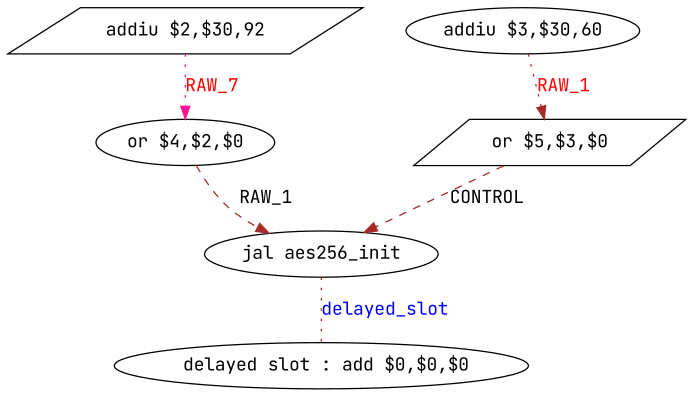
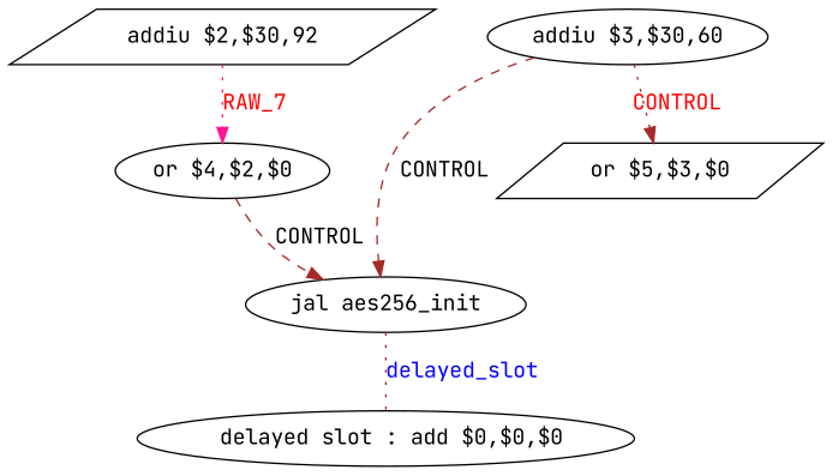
  digraph {
    fontname="JetBrains Mono"
    node [fontname="JetBrains Mono" shape=ellipse]
    edge [color=brown fontname="JetBrains Mono" style=dotted]
    n1 [label=" delayed slot : add $0,$0,$0"]
    n2 [label="jal aes256_init"]
    n3 [label="addiu $2,$30,92" shape=parallelogram]
    n4 [label="or $4,$2,$0"]
    n5 [label="addiu $3,$30,60"]
    n6 [label="or $5,$3,$0" shape=parallelogram]
    n2 -> n1 [dir=none fontcolor=blue label=delayed_slot]
    n3 -> n4 [color=deeppink fontcolor=red label=RAW_7]
-   n4 -> n2 [label=RAW_1 style=dashed]
-   n5 -> n6 [fontcolor=red label=RAW_1]
-   n6 -> n2 [label=CONTROL style=dashed]
+   n4 -> n2 [label=CONTROL style=dashed]
+   n5 -> n6 [fontcolor=red label=CONTROL]
+   n5 -> n2 [label=CONTROL style=dashed]
  }
